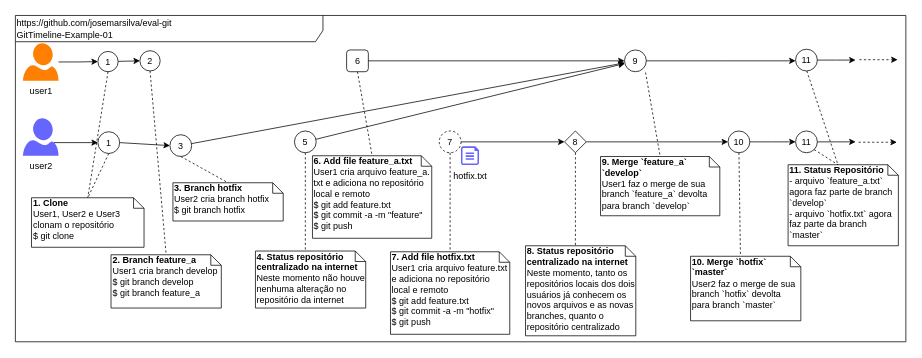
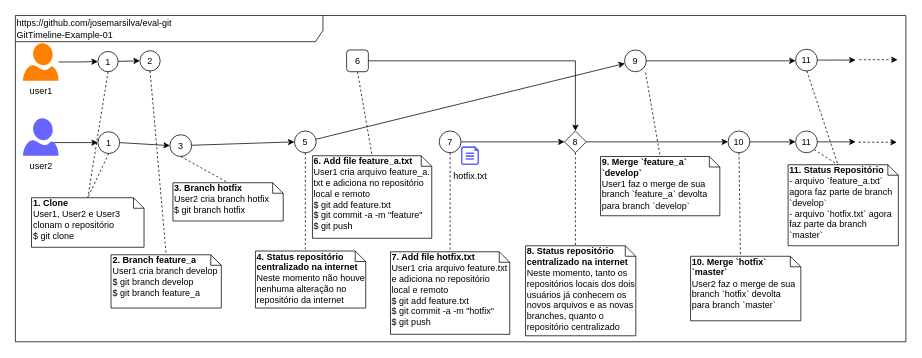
  <mxCell id="0" />
  <mxCell id="1" parent="0" />
  <mxCell id="2" value="https://github.com/josemarsilva/eval-git&lt;br&gt;GitTimeline-Example-01" style="shape=umlFrame;whiteSpace=wrap;html=1;width=410;height=35;align=left;" parent="1" vertex="1"><mxGeometry x="20" y="20" width="1187" height="435" as="geometry" /></mxCell>
  <mxCell id="3" value="&lt;b&gt;2. Branch feature_a&lt;br&gt;&lt;/b&gt;User1 cria branch develop&lt;br&gt;$ git branch develop&lt;br&gt;$ git branch feature_a&lt;br&gt;" style="shape=note;whiteSpace=wrap;html=1;size=14;verticalAlign=top;align=left;spacingTop=-6;fillColor=none;" parent="1" vertex="1"><mxGeometry x="147.5" y="339" width="147" height="71" as="geometry" /></mxCell>
  <mxCell id="4" value="user2&lt;br&gt;" style="verticalLabelPosition=bottom;html=1;verticalAlign=top;align=center;strokeColor=none;fillColor=#6666FF;shape=mxgraph.azure.user;" parent="1" vertex="1"><mxGeometry x="30" y="157" width="47.5" height="50" as="geometry" /></mxCell>
  <mxCell id="5" style="edgeStyle=orthogonalEdgeStyle;rounded=0;orthogonalLoop=1;jettySize=auto;html=1;" parent="1" source="6" target="8" edge="1"><mxGeometry relative="1" as="geometry" /></mxCell>
  <mxCell id="6" value="user1" style="verticalLabelPosition=bottom;html=1;verticalAlign=top;align=center;strokeColor=none;fillColor=#FF8000;shape=mxgraph.azure.user;" parent="1" vertex="1"><mxGeometry x="30" y="57" width="47.5" height="50" as="geometry" /></mxCell>
  <mxCell id="7" style="edgeStyle=none;rounded=0;orthogonalLoop=1;jettySize=auto;html=1;entryX=0;entryY=0.5;entryDx=0;entryDy=0;endArrow=classic;endFill=1;" parent="1" source="8" target="14" edge="1"><mxGeometry relative="1" as="geometry" /></mxCell>
  <mxCell id="8" value="1" style="ellipse;whiteSpace=wrap;html=1;aspect=fixed;fillColor=none;" parent="1" vertex="1"><mxGeometry x="130" y="68" width="27" height="27" as="geometry" /></mxCell>
  <mxCell id="9" style="edgeStyle=orthogonalEdgeStyle;rounded=0;orthogonalLoop=1;jettySize=auto;html=1;exitX=0.87;exitY=0.65;exitDx=0;exitDy=0;exitPerimeter=0;" parent="1" source="4" target="11" edge="1"><mxGeometry relative="1" as="geometry"><mxPoint x="77.5" y="192" as="sourcePoint" /></mxGeometry></mxCell>
  <mxCell id="10" style="rounded=0;orthogonalLoop=1;jettySize=auto;html=1;entryX=0.5;entryY=0;entryDx=0;entryDy=0;entryPerimeter=0;dashed=1;exitX=0.5;exitY=1;exitDx=0;exitDy=0;endArrow=none;endFill=0;" parent="1" source="11" target="12" edge="1"><mxGeometry relative="1" as="geometry" /></mxCell>
  <mxCell id="11" value="1" style="ellipse;whiteSpace=wrap;html=1;aspect=fixed;fillColor=none;" parent="1" vertex="1"><mxGeometry x="130" y="175" width="29" height="29" as="geometry" /></mxCell>
  <mxCell id="12" value="&lt;b&gt;1. Clone&lt;br&gt;&lt;/b&gt;User1, User2 e User3 clonam o repositório&lt;br&gt;$ git clone&lt;br&gt;" style="shape=note;whiteSpace=wrap;html=1;size=14;verticalAlign=top;align=left;spacingTop=-6;fillColor=none;" parent="1" vertex="1"><mxGeometry x="41.5" y="263" width="150" height="66" as="geometry" /></mxCell>
  <mxCell id="13" style="rounded=0;orthogonalLoop=1;jettySize=auto;html=1;entryX=0.5;entryY=0;entryDx=0;entryDy=0;entryPerimeter=0;dashed=1;exitX=0.5;exitY=1;exitDx=0;exitDy=0;endArrow=none;endFill=0;" parent="1" source="8" target="12" edge="1"><mxGeometry relative="1" as="geometry"><mxPoint x="155" y="214" as="sourcePoint" /><mxPoint x="100" y="273" as="targetPoint" /></mxGeometry></mxCell>
  <mxCell id="14" value="2" style="ellipse;whiteSpace=wrap;html=1;aspect=fixed;fillColor=none;" parent="1" vertex="1"><mxGeometry x="186" y="67" width="27" height="27" as="geometry" /></mxCell>
- <mxCell id="15" style="edgeStyle=none;rounded=0;orthogonalLoop=1;jettySize=auto;html=1;endArrow=classic;endFill=1;" parent="1" source="16" target="38" edge="1"><mxGeometry relative="1" as="geometry" /></mxCell>
+ <mxCell id="15" style="edgeStyle=none;rounded=0;orthogonalLoop=1;jettySize=auto;html=1;entryX=0;entryY=0.5;entryDx=0;entryDy=0;endArrow=classic;endFill=1;" parent="1" source="16" target="23" edge="1"><mxGeometry relative="1" as="geometry" /></mxCell>
  <mxCell id="16" value="3" style="ellipse;whiteSpace=wrap;html=1;aspect=fixed;fillColor=none;" parent="1" vertex="1"><mxGeometry x="226" y="179" width="29" height="29" as="geometry" /></mxCell>
  <mxCell id="17" style="edgeStyle=none;rounded=0;orthogonalLoop=1;jettySize=auto;html=1;entryX=0;entryY=0.5;entryDx=0;entryDy=0;endArrow=classic;endFill=1;exitX=1;exitY=0.5;exitDx=0;exitDy=0;" parent="1" source="11" target="16" edge="1"><mxGeometry relative="1" as="geometry"><mxPoint x="167" y="91.5" as="sourcePoint" /><mxPoint x="228" y="91" as="targetPoint" /></mxGeometry></mxCell>
  <mxCell id="18" style="rounded=0;orthogonalLoop=1;jettySize=auto;html=1;entryX=0.5;entryY=0;entryDx=0;entryDy=0;entryPerimeter=0;dashed=1;exitX=0.5;exitY=1;exitDx=0;exitDy=0;endArrow=none;endFill=0;" parent="1" source="14" target="3" edge="1"><mxGeometry relative="1" as="geometry"><mxPoint x="154" y="105" as="sourcePoint" /><mxPoint x="100" y="273" as="targetPoint" /></mxGeometry></mxCell>
  <mxCell id="19" value="&lt;b&gt;3. Branch hotfix&lt;br&gt;&lt;/b&gt;User2 cria branch hotfix&lt;br&gt;$ git branch hotfix&lt;br&gt;" style="shape=note;whiteSpace=wrap;html=1;size=14;verticalAlign=top;align=left;spacingTop=-6;fillColor=none;" parent="1" vertex="1"><mxGeometry x="230" y="243" width="147" height="51" as="geometry" /></mxCell>
  <mxCell id="20" style="rounded=0;orthogonalLoop=1;jettySize=auto;html=1;entryX=0.5;entryY=0;entryDx=0;entryDy=0;entryPerimeter=0;dashed=1;exitX=0.5;exitY=1;exitDx=0;exitDy=0;endArrow=none;endFill=0;" parent="1" source="16" target="19" edge="1"><mxGeometry relative="1" as="geometry"><mxPoint x="210" y="104" as="sourcePoint" /><mxPoint x="110" y="283" as="targetPoint" /></mxGeometry></mxCell>
  <mxCell id="21" style="edgeStyle=none;rounded=0;orthogonalLoop=1;jettySize=auto;html=1;entryX=0;entryY=0;entryDx=66.5;entryDy=0;entryPerimeter=0;endArrow=none;endFill=0;dashed=1;" parent="1" source="23" target="24" edge="1"><mxGeometry relative="1" as="geometry" /></mxCell>
  <mxCell id="22" style="edgeStyle=none;rounded=0;orthogonalLoop=1;jettySize=auto;html=1;endArrow=classic;endFill=1;" parent="1" source="23" target="38" edge="1"><mxGeometry relative="1" as="geometry"><mxPoint x="580" y="189" as="targetPoint" /></mxGeometry></mxCell>
  <mxCell id="23" value="5" style="ellipse;whiteSpace=wrap;html=1;aspect=fixed;fillColor=none;" parent="1" vertex="1"><mxGeometry x="392" y="174" width="29" height="29" as="geometry" /></mxCell>
  <mxCell id="24" value="&lt;b&gt;4. Status repositório&lt;br&gt;centralizado na internet&lt;br&gt;&lt;/b&gt;Neste momento não houve nenhuma alteração no repositório da internet&lt;br&gt;" style="shape=note;whiteSpace=wrap;html=1;size=14;verticalAlign=top;align=left;spacingTop=-6;fillColor=none;" parent="1" vertex="1"><mxGeometry x="340" y="334" width="147" height="76" as="geometry" /></mxCell>
- <mxCell id="25" style="edgeStyle=orthogonalEdgeStyle;rounded=0;orthogonalLoop=1;jettySize=auto;html=1;entryX=0;entryY=0.5;entryDx=0;entryDy=0;" parent="1" source="26" target="38" edge="1"><mxGeometry relative="1" as="geometry"><mxPoint x="830" y="80.5" as="targetPoint" /></mxGeometry></mxCell>
+ <mxCell id="25" style="edgeStyle=orthogonalEdgeStyle;rounded=0;orthogonalLoop=1;jettySize=auto;html=1;" parent="1" source="26" target="35" edge="1"><mxGeometry relative="1" as="geometry"><mxPoint x="830" y="80.5" as="targetPoint" /></mxGeometry></mxCell>
  <mxCell id="26" value="6" style="whiteSpace=wrap;html=1;aspect=fixed;fillColor=none;rounded=1;" parent="1" vertex="1"><mxGeometry x="461.5" y="66" width="29" height="29" as="geometry" /></mxCell>
  <mxCell id="27" value="&lt;b&gt;6. Add file feature_a.txt&lt;br&gt;&lt;/b&gt;User1 cria arquivo feature_a. txt e adiciona no repositório local e remoto&lt;br&gt;$ git add feature.txt&lt;br&gt;$ git commit -a -m &quot;feature&quot;&lt;br&gt;$ git push&lt;br&gt;" style="shape=note;whiteSpace=wrap;html=1;size=14;verticalAlign=top;align=left;spacingTop=-6;fillColor=none;" parent="1" vertex="1"><mxGeometry x="416" y="207" width="159" height="110" as="geometry" /></mxCell>
  <mxCell id="28" style="rounded=0;orthogonalLoop=1;jettySize=auto;html=1;entryX=0.5;entryY=0;entryDx=0;entryDy=0;entryPerimeter=0;dashed=1;exitX=0.5;exitY=1;exitDx=0;exitDy=0;endArrow=none;endFill=0;" parent="1" source="26" target="27" edge="1"><mxGeometry relative="1" as="geometry"><mxPoint x="452" y="203" as="sourcePoint" /><mxPoint x="301" y="283" as="targetPoint" /></mxGeometry></mxCell>
  <mxCell id="29" value="&lt;b&gt;7. Add file hotfix.txt&lt;br&gt;&lt;/b&gt;User1 cria arquivo feature.txt&lt;br&gt;e adiciona no repositório local e remoto&lt;br&gt;$ git add feature.txt&lt;br&gt;$ git commit -a -m &quot;hotfix&quot;&lt;br&gt;$ git push" style="shape=note;whiteSpace=wrap;html=1;size=14;verticalAlign=top;align=left;spacingTop=-6;fillColor=none;" parent="1" vertex="1"><mxGeometry x="520" y="335" width="159" height="110" as="geometry" /></mxCell>
  <mxCell id="30" style="rounded=0;orthogonalLoop=1;jettySize=auto;html=1;entryX=0.5;entryY=0;entryDx=0;entryDy=0;entryPerimeter=0;dashed=1;exitX=0.5;exitY=1;exitDx=0;exitDy=0;endArrow=none;endFill=0;" parent="1" source="32" target="29" edge="1"><mxGeometry relative="1" as="geometry"><mxPoint x="565.5" y="223" as="sourcePoint" /><mxPoint x="390.5" y="411" as="targetPoint" /></mxGeometry></mxCell>
  <mxCell id="31" style="edgeStyle=orthogonalEdgeStyle;rounded=0;orthogonalLoop=1;jettySize=auto;html=1;" parent="1" source="32" target="35" edge="1"><mxGeometry relative="1" as="geometry" /></mxCell>
- <mxCell id="32" value="7" style="ellipse;whiteSpace=wrap;html=1;aspect=fixed;fillColor=none;dashed=1;" parent="1" vertex="1"><mxGeometry x="585" y="174" width="29" height="29" as="geometry" /></mxCell>
+ <mxCell id="32" value="7" style="ellipse;whiteSpace=wrap;html=1;aspect=fixed;fillColor=none;" parent="1" vertex="1"><mxGeometry x="585" y="174" width="29" height="29" as="geometry" /></mxCell>
  <mxCell id="33" style="edgeStyle=none;rounded=0;orthogonalLoop=1;jettySize=auto;html=1;entryX=0;entryY=0;entryDx=66.5;entryDy=0;entryPerimeter=0;endArrow=none;endFill=0;dashed=1;" parent="1" source="35" target="36" edge="1"><mxGeometry relative="1" as="geometry" /></mxCell>
  <mxCell id="34" style="edgeStyle=orthogonalEdgeStyle;rounded=0;orthogonalLoop=1;jettySize=auto;html=1;" parent="1" source="35" edge="1"><mxGeometry relative="1" as="geometry"><mxPoint x="970" y="188.5" as="targetPoint" /></mxGeometry></mxCell>
  <mxCell id="35" value="8" style="rhombus;whiteSpace=wrap;html=1;aspect=fixed;fillColor=none;" parent="1" vertex="1"><mxGeometry x="752" y="174" width="29" height="29" as="geometry" /></mxCell>
  <mxCell id="36" value="&lt;b&gt;8. Status repositório&lt;br&gt;centralizado na internet&lt;br&gt;&lt;/b&gt;Neste momento, tanto os repositórios locais dos dois usuários já conhecem os novos arquivos e as novas branches, quanto o repositório centralizado&lt;br&gt;" style="shape=note;whiteSpace=wrap;html=1;size=14;verticalAlign=top;align=left;spacingTop=-6;fillColor=none;" parent="1" vertex="1"><mxGeometry x="700" y="327" width="147" height="120" as="geometry" /></mxCell>
  <mxCell id="37" style="edgeStyle=orthogonalEdgeStyle;rounded=0;orthogonalLoop=1;jettySize=auto;html=1;" parent="1" source="38" edge="1"><mxGeometry relative="1" as="geometry"><mxPoint x="1060" y="80.5" as="targetPoint" /></mxGeometry></mxCell>
  <mxCell id="38" value="9" style="ellipse;whiteSpace=wrap;html=1;aspect=fixed;fillColor=none;" parent="1" vertex="1"><mxGeometry x="832" y="66" width="29" height="29" as="geometry" /></mxCell>
  <mxCell id="39" value="&lt;b&gt;9. Merge `feature_a` `develop`&lt;br&gt;&lt;/b&gt;User1 faz o merge de sua branch `feature_a` devolta para branch `develop`&lt;br&gt;" style="shape=note;whiteSpace=wrap;html=1;size=14;verticalAlign=top;align=left;spacingTop=-6;fillColor=none;" parent="1" vertex="1"><mxGeometry x="800" y="208" width="159" height="79" as="geometry" /></mxCell>
  <mxCell id="40" style="rounded=0;orthogonalLoop=1;jettySize=auto;html=1;entryX=0.5;entryY=0;entryDx=0;entryDy=0;entryPerimeter=0;dashed=1;exitX=0.5;exitY=1;exitDx=0;exitDy=0;endArrow=none;endFill=0;" parent="1" target="39" edge="1"><mxGeometry relative="1" as="geometry"><mxPoint x="860" y="96" as="sourcePoint" /><mxPoint x="685" y="284" as="targetPoint" /></mxGeometry></mxCell>
  <mxCell id="41" value="hotfix.txt" style="verticalLabelPosition=bottom;html=1;verticalAlign=top;align=center;strokeColor=none;fillColor=#6666FF;shape=mxgraph.azure.cloud_services_configuration_file;pointerEvents=1;" parent="1" vertex="1"><mxGeometry x="614" y="194.5" width="24" height="25" as="geometry" /></mxCell>
  <mxCell id="42" style="edgeStyle=orthogonalEdgeStyle;rounded=0;orthogonalLoop=1;jettySize=auto;html=1;" parent="1" source="43" edge="1"><mxGeometry relative="1" as="geometry"><mxPoint x="1060" y="188.5" as="targetPoint" /></mxGeometry></mxCell>
  <mxCell id="43" value="10" style="ellipse;whiteSpace=wrap;html=1;aspect=fixed;fillColor=none;" parent="1" vertex="1"><mxGeometry x="970" y="174" width="29" height="29" as="geometry" /></mxCell>
  <mxCell id="44" style="edgeStyle=none;rounded=0;orthogonalLoop=1;jettySize=auto;html=1;entryX=0;entryY=0;entryDx=66.5;entryDy=0;entryPerimeter=0;endArrow=none;endFill=0;dashed=1;exitX=0.5;exitY=1;exitDx=0;exitDy=0;" parent="1" source="43" target="45" edge="1"><mxGeometry relative="1" as="geometry"><mxPoint x="1040" y="247" as="sourcePoint" /></mxGeometry></mxCell>
  <mxCell id="45" value="&lt;b&gt;10. Merge `hotfix` `master`&lt;br&gt;&lt;/b&gt;User2 faz o merge de sua branch `hotfix` devolta para branch `master`&lt;br&gt;" style="shape=note;whiteSpace=wrap;html=1;size=14;verticalAlign=top;align=left;spacingTop=-6;fillColor=none;" parent="1" vertex="1"><mxGeometry x="920" y="341" width="147" height="86" as="geometry" /></mxCell>
  <mxCell id="46" style="edgeStyle=orthogonalEdgeStyle;rounded=0;orthogonalLoop=1;jettySize=auto;html=1;" parent="1" source="47" edge="1"><mxGeometry relative="1" as="geometry"><mxPoint x="1140" y="79.5" as="targetPoint" /></mxGeometry></mxCell>
  <mxCell id="47" value="11" style="ellipse;whiteSpace=wrap;html=1;aspect=fixed;fillColor=none;" parent="1" vertex="1"><mxGeometry x="1060" y="65" width="29" height="29" as="geometry" /></mxCell>
  <mxCell id="48" style="edgeStyle=none;rounded=0;orthogonalLoop=1;jettySize=auto;html=1;entryX=0;entryY=0;entryDx=66.5;entryDy=0;entryPerimeter=0;endArrow=none;endFill=0;dashed=1;exitX=0.5;exitY=1;exitDx=0;exitDy=0;" parent="1" target="49" edge="1"><mxGeometry relative="1" as="geometry"><mxPoint x="1075" y="94" as="sourcePoint" /></mxGeometry></mxCell>
  <mxCell id="49" value="&lt;b&gt;11. Status Repositório&lt;br&gt;&lt;/b&gt;- arquivo `feature_a.txt` agora faz parte de branch `develop`&lt;br&gt;- arquivo `hotfix.txt` agora faz parte da branch `master`&lt;br&gt;" style="shape=note;whiteSpace=wrap;html=1;size=14;verticalAlign=top;align=left;spacingTop=-6;fillColor=none;" parent="1" vertex="1"><mxGeometry x="1050" y="219" width="147" height="108" as="geometry" /></mxCell>
  <mxCell id="50" style="edgeStyle=orthogonalEdgeStyle;rounded=0;orthogonalLoop=1;jettySize=auto;html=1;" parent="1" source="51" edge="1"><mxGeometry relative="1" as="geometry"><mxPoint x="1140" y="188.5" as="targetPoint" /></mxGeometry></mxCell>
  <mxCell id="51" value="11" style="ellipse;whiteSpace=wrap;html=1;aspect=fixed;fillColor=none;" parent="1" vertex="1"><mxGeometry x="1060" y="174" width="29" height="29" as="geometry" /></mxCell>
  <mxCell id="52" style="edgeStyle=none;rounded=0;orthogonalLoop=1;jettySize=auto;html=1;entryX=0;entryY=0;entryDx=66.5;entryDy=0;entryPerimeter=0;endArrow=none;endFill=0;dashed=1;exitX=1;exitY=1;exitDx=0;exitDy=0;" parent="1" source="51" target="49" edge="1"><mxGeometry relative="1" as="geometry"><mxPoint x="1085" y="104" as="sourcePoint" /><mxPoint x="1107" y="230" as="targetPoint" /></mxGeometry></mxCell>
  <mxCell id="53" style="edgeStyle=orthogonalEdgeStyle;rounded=0;orthogonalLoop=1;jettySize=auto;html=1;dashed=1;" parent="1" edge="1"><mxGeometry relative="1" as="geometry"><mxPoint x="1196" y="79" as="targetPoint" /><mxPoint x="1145" y="79" as="sourcePoint" /></mxGeometry></mxCell>
  <mxCell id="54" style="edgeStyle=orthogonalEdgeStyle;rounded=0;orthogonalLoop=1;jettySize=auto;html=1;dashed=1;" parent="1" edge="1"><mxGeometry relative="1" as="geometry"><mxPoint x="1195" y="189" as="targetPoint" /><mxPoint x="1144" y="189" as="sourcePoint" /></mxGeometry></mxCell>
